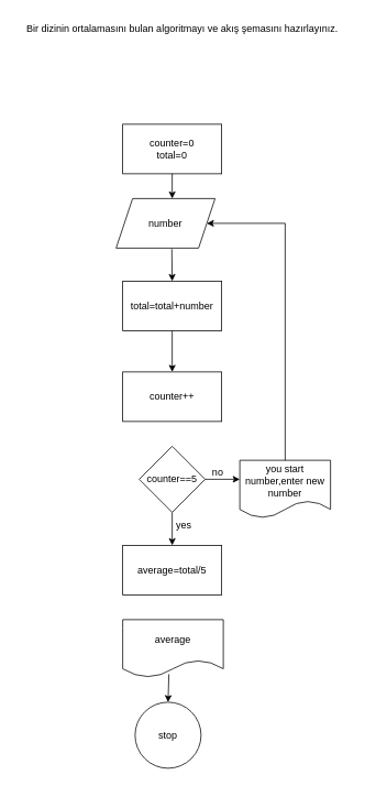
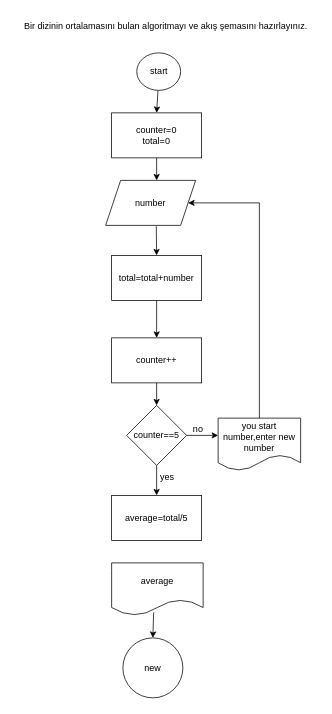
  <mxCell id="0" />
  <mxCell id="1" parent="0" />
  <mxCell id="2" value="counter=0&lt;br&gt;total=0" style="rounded=0;whiteSpace=wrap;html=1;" parent="1" vertex="1"><mxGeometry x="148" y="150" width="120" height="60" as="geometry" /></mxCell>
  <mxCell id="3" value="Bir dizinin ortalamasını bulan algoritmayı ve akış şemasını hazırlayınız." style="text;html=1;align=center;verticalAlign=middle;resizable=0;points=[];autosize=1;strokeColor=none;fillColor=none;" parent="1" vertex="1"><mxGeometry x="20" width="400" height="30" as="geometry" y="20" /></mxCell>
  <mxCell id="4" value="" style="endArrow=classic;html=1;rounded=0;" parent="1" source="9" edge="1"><mxGeometry width="50" height="50" relative="1" as="geometry"><mxPoint x="180" y="410" as="sourcePoint" /><mxPoint x="208" y="450" as="targetPoint" /></mxGeometry></mxCell>
  <mxCell id="5" value="" style="endArrow=classic;html=1;rounded=0;exitX=0.563;exitY=1.02;exitDx=0;exitDy=0;entryX=0.5;entryY=0;entryDx=0;entryDy=0;exitPerimeter=0;" parent="1" source="8" edge="1"><mxGeometry width="50" height="50" relative="1" as="geometry"><mxPoint x="208" y="300" as="sourcePoint" /><mxPoint x="208" y="340" as="targetPoint" /></mxGeometry></mxCell>
  <mxCell id="6" value="" style="endArrow=classic;html=1;rounded=0;exitX=0.5;exitY=1;exitDx=0;exitDy=0;entryX=0.5;entryY=0;entryDx=0;entryDy=0;" parent="1" source="2" edge="1"><mxGeometry width="50" height="50" relative="1" as="geometry"><mxPoint x="50" y="260" as="sourcePoint" /><mxPoint x="208" y="240" as="targetPoint" /></mxGeometry></mxCell>
+ <mxCell id="7" value="" style="endArrow=classic;html=1;rounded=0;entryX=0.5;entryY=0;entryDx=0;entryDy=0;" parent="1" source="22" target="2" edge="1"><mxGeometry width="50" height="50" relative="1" as="geometry"><mxPoint x="208" y="134" as="sourcePoint" /><mxPoint x="140" y="160" as="targetPoint" /></mxGeometry></mxCell>
  <mxCell id="8" value="number" style="shape=parallelogram;perimeter=parallelogramPerimeter;whiteSpace=wrap;html=1;fixedSize=1;" vertex="1" parent="1"><mxGeometry x="140" y="240" width="120" height="60" as="geometry" /></mxCell>
  <mxCell id="9" value="total=total+number" style="rounded=0;whiteSpace=wrap;html=1;" vertex="1" parent="1"><mxGeometry x="148" y="340" width="120" height="60" as="geometry" /></mxCell>
  <mxCell id="10" value="counter++" style="rounded=0;whiteSpace=wrap;html=1;" vertex="1" parent="1"><mxGeometry x="148" y="450" width="120" height="60" as="geometry" /></mxCell>
  <mxCell id="11" value="counter==5" style="rhombus;whiteSpace=wrap;html=1;" vertex="1" parent="1"><mxGeometry x="168" y="540" width="80" height="80" as="geometry" /></mxCell>
+ <mxCell id="12" value="" style="endArrow=classic;html=1;rounded=0;exitX=0.5;exitY=1;exitDx=0;exitDy=0;entryX=0.5;entryY=0;entryDx=0;entryDy=0;" edge="1" parent="1" source="10" target="11"><mxGeometry width="50" height="50" relative="1" as="geometry"><mxPoint x="180" y="590" as="sourcePoint" /><mxPoint x="230" y="540" as="targetPoint" /></mxGeometry></mxCell>
  <mxCell id="13" value="" style="endArrow=classic;html=1;rounded=0;exitX=1;exitY=0.5;exitDx=0;exitDy=0;" edge="1" parent="1" source="11"><mxGeometry width="50" height="50" relative="1" as="geometry"><mxPoint x="180" y="590" as="sourcePoint" /><mxPoint x="290" y="580" as="targetPoint" /></mxGeometry></mxCell>
  <mxCell id="14" value="" style="endArrow=classic;html=1;rounded=0;exitX=0.5;exitY=1;exitDx=0;exitDy=0;" edge="1" parent="1" source="11"><mxGeometry width="50" height="50" relative="1" as="geometry"><mxPoint x="180" y="590" as="sourcePoint" /><mxPoint x="208" y="660" as="targetPoint" /></mxGeometry></mxCell>
  <mxCell id="15" value="no" style="text;html=1;align=center;verticalAlign=middle;resizable=0;points=[];autosize=1;strokeColor=none;fillColor=none;" vertex="1" parent="1"><mxGeometry x="243" y="557" width="40" height="30" as="geometry" /></mxCell>
  <mxCell id="16" value="yes" style="text;html=1;align=center;verticalAlign=middle;resizable=0;points=[];autosize=1;strokeColor=none;fillColor=none;" vertex="1" parent="1"><mxGeometry x="202" y="621" width="40" height="30" as="geometry" /></mxCell>
  <mxCell id="17" value="you start number,enter new number" style="shape=document;whiteSpace=wrap;html=1;boundedLbl=1;" vertex="1" parent="1"><mxGeometry x="290" y="557" width="110" height="70" as="geometry" /></mxCell>
  <mxCell id="18" value="" style="endArrow=classic;html=1;rounded=0;exitX=0.5;exitY=0;exitDx=0;exitDy=0;entryX=1;entryY=0.5;entryDx=0;entryDy=0;" edge="1" parent="1" source="17" target="8"><mxGeometry width="50" height="50" relative="1" as="geometry"><mxPoint x="300" y="580" as="sourcePoint" /><mxPoint x="350" y="530" as="targetPoint" /><Array as="points"><mxPoint x="345" y="270" /></Array></mxGeometry></mxCell>
  <mxCell id="19" value="average=total/5" style="rounded=0;whiteSpace=wrap;html=1;" vertex="1" parent="1"><mxGeometry x="148" y="660" width="120" height="60" as="geometry" /></mxCell>
  <mxCell id="20" value="average" style="shape=document;whiteSpace=wrap;html=1;boundedLbl=1;" vertex="1" parent="1"><mxGeometry x="148" y="750" width="122" height="70" as="geometry" /></mxCell>
- <mxCell id="21" value="stop" style="ellipse;whiteSpace=wrap;html=1;" vertex="1" parent="1"><mxGeometry x="163" y="850" width="80" height="80" as="geometry" /></mxCell>
+ <mxCell id="21" value="new" style="ellipse;whiteSpace=wrap;html=1;" vertex="1" parent="1"><mxGeometry x="163" y="850" width="80" height="80" as="geometry" /></mxCell>
+ <mxCell id="22" value="start" style="ellipse;whiteSpace=wrap;html=1;" vertex="1" parent="1"><mxGeometry x="181.5" y="70" width="58.5" height="50" as="geometry" /></mxCell>
  <mxCell id="23" value="" style="endArrow=classic;html=1;rounded=0;entryX=0.5;entryY=0;entryDx=0;entryDy=0;" edge="1" parent="1" target="21"><mxGeometry width="50" height="50" relative="1" as="geometry"><mxPoint x="204" y="816" as="sourcePoint" /><mxPoint x="270" y="820" as="targetPoint" /></mxGeometry></mxCell>
